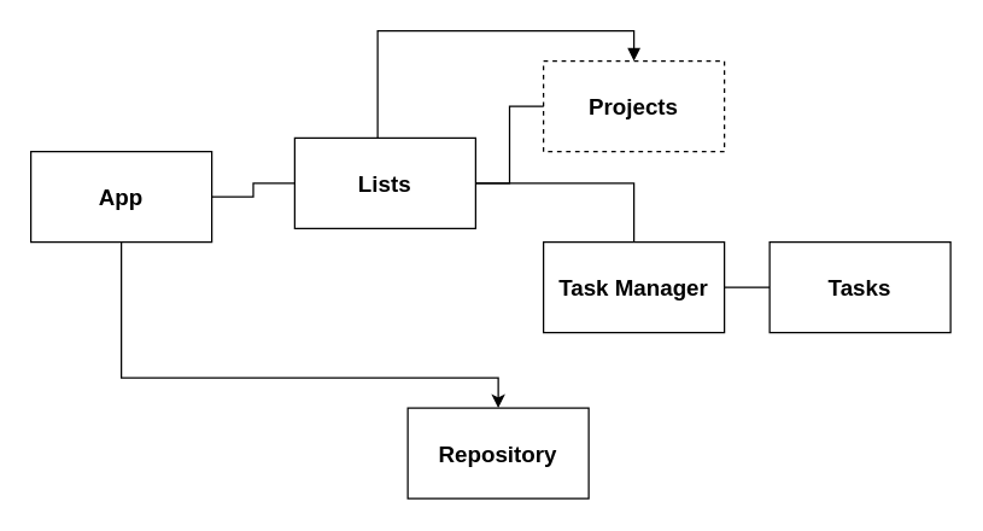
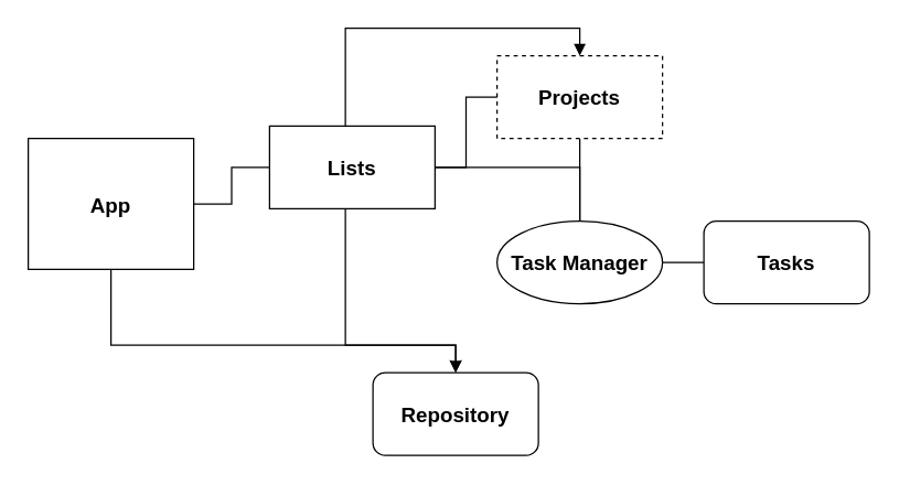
  <mxCell id="0" />
  <mxCell id="1" parent="0" />
  <mxCell id="2" style="edgeStyle=orthogonalEdgeStyle;rounded=0;orthogonalLoop=1;jettySize=auto;html=1;endArrow=none;endFill=0;fontStyle=1;fontSize=15;" parent="1" source="3" target="14" edge="1"><mxGeometry relative="1" as="geometry" /></mxCell>
- <mxCell id="3" value="Task Manager" style="rounded=0;whiteSpace=wrap;html=1;fontStyle=1;fontSize=15;" parent="1" vertex="1"><mxGeometry x="360" y="160" width="120" height="60" as="geometry" /></mxCell>
+ <mxCell id="3" value="Task Manager" style="ellipse;whiteSpace=wrap;html=1;fontStyle=1;fontSize=15;" parent="1" vertex="1"><mxGeometry x="360" y="160" width="120" height="60" as="geometry" /></mxCell>
  <mxCell id="4" style="edgeStyle=orthogonalEdgeStyle;rounded=0;orthogonalLoop=1;jettySize=auto;html=1;endArrow=none;endFill=0;fontStyle=1;fontSize=15;" parent="1" source="6" target="13" edge="1"><mxGeometry relative="1" as="geometry" /></mxCell>
  <mxCell id="5" style="edgeStyle=orthogonalEdgeStyle;html=1;entryX=0.5;entryY=0;entryDx=0;entryDy=0;rounded=0;" edge="1" parent="1" source="6" target="15"><mxGeometry relative="1" as="geometry"><Array as="points"><mxPoint x="80" y="250" /><mxPoint x="330" y="250" /></Array></mxGeometry></mxCell>
- <mxCell id="6" value="App" style="rounded=0;whiteSpace=wrap;html=1;fontStyle=1;fontSize=15;" parent="1" vertex="1"><mxGeometry x="20" y="100" width="120" height="60" as="geometry" /></mxCell>
+ <mxCell id="6" value="App" style="rounded=0;whiteSpace=wrap;html=1;fontStyle=1;fontSize=15;" parent="1" vertex="1"><mxGeometry x="20" y="100" width="120" height="95" as="geometry" /></mxCell>
+ <mxCell id="7" style="edgeStyle=orthogonalEdgeStyle;rounded=0;orthogonalLoop=1;jettySize=auto;html=1;endArrow=none;endFill=0;fontStyle=1;fontSize=15;" parent="1" source="8" target="3" edge="1"><mxGeometry relative="1" as="geometry" /></mxCell>
  <mxCell id="8" value="Projects" style="rounded=0;whiteSpace=wrap;html=1;fontStyle=1;fontSize=15;dashed=1;" parent="1" vertex="1"><mxGeometry x="360" y="40" width="120" height="60" as="geometry" /></mxCell>
  <mxCell id="9" style="edgeStyle=orthogonalEdgeStyle;rounded=0;orthogonalLoop=1;jettySize=auto;html=1;endArrow=none;endFill=0;fontStyle=1;fontSize=15;" parent="1" source="13" target="3" edge="1"><mxGeometry relative="1" as="geometry" /></mxCell>
  <mxCell id="10" style="edgeStyle=orthogonalEdgeStyle;rounded=0;orthogonalLoop=1;jettySize=auto;html=1;entryX=0;entryY=0.5;entryDx=0;entryDy=0;endArrow=none;endFill=0;fontStyle=1;fontSize=15;" parent="1" source="13" target="8" edge="1"><mxGeometry relative="1" as="geometry" /></mxCell>
  <mxCell id="11" style="edgeStyle=orthogonalEdgeStyle;rounded=0;orthogonalLoop=1;jettySize=auto;html=1;entryX=0.5;entryY=0;entryDx=0;entryDy=0;fontSize=15;startArrow=none;startFill=0;endArrow=block;endFill=1;" parent="1" source="13" target="8" edge="1"><mxGeometry relative="1" as="geometry"><Array as="points"><mxPoint x="250" y="20" /><mxPoint x="420" y="20" /></Array></mxGeometry></mxCell>
+ <mxCell id="12" style="edgeStyle=orthogonalEdgeStyle;rounded=0;orthogonalLoop=1;jettySize=auto;html=1;fontSize=15;startArrow=none;startFill=0;endArrow=block;endFill=1;" parent="1" source="13" target="15" edge="1"><mxGeometry relative="1" as="geometry"><Array as="points"><mxPoint x="250" y="250" /><mxPoint x="330" y="250" /></Array></mxGeometry></mxCell>
  <mxCell id="13" value="Lists" style="rounded=0;whiteSpace=wrap;html=1;fontStyle=1;fontSize=15;" parent="1" vertex="1"><mxGeometry x="195" y="91" width="120" height="60" as="geometry" /></mxCell>
- <mxCell id="14" value="Tasks" style="rounded=0;whiteSpace=wrap;html=1;fontStyle=1;fontSize=15;" parent="1" vertex="1"><mxGeometry x="510" y="160" width="120" height="60" as="geometry" /></mxCell>
- <mxCell id="15" value="Repository" style="rounded=0;whiteSpace=wrap;html=1;fontStyle=1;fontSize=15;" parent="1" vertex="1"><mxGeometry x="270" y="270" width="120" height="60" as="geometry" /></mxCell>
+ <mxCell id="14" value="Tasks" style="whiteSpace=wrap;html=1;fontStyle=1;fontSize=15;rounded=1;" parent="1" vertex="1"><mxGeometry x="510" y="160" width="120" height="60" as="geometry" /></mxCell>
+ <mxCell id="15" value="Repository" style="whiteSpace=wrap;html=1;fontStyle=1;fontSize=15;rounded=1;" parent="1" vertex="1"><mxGeometry x="270" y="270" width="120" height="60" as="geometry" /></mxCell>
